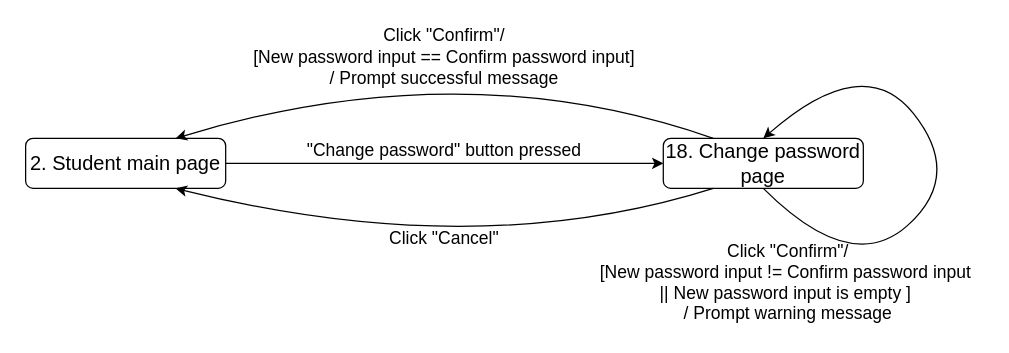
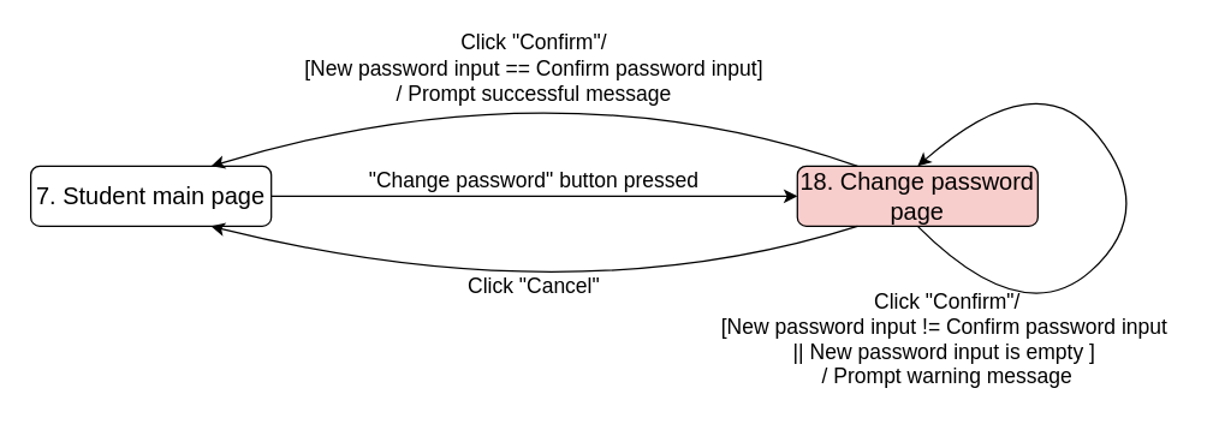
  <mxCell id="0" />
  <mxCell id="1" parent="0" />
  <mxCell id="2" style="edgeStyle=orthogonalEdgeStyle;rounded=0;orthogonalLoop=1;jettySize=auto;html=1;exitX=1;exitY=0.5;exitDx=0;exitDy=0;entryX=0;entryY=0.5;entryDx=0;entryDy=0;" parent="1" source="3" target="4" edge="1"><mxGeometry relative="1" as="geometry" /></mxCell>
- <mxCell id="3" value="&lt;font style=&quot;font-size: 16px&quot;&gt;2. Student main page&lt;/font&gt;" style="rounded=1;whiteSpace=wrap;html=1;" parent="1" vertex="1"><mxGeometry x="20" y="110" width="160" height="40" as="geometry" /></mxCell>
- <mxCell id="4" value="&lt;font style=&quot;font-size: 16px&quot;&gt;18. Change password page&lt;/font&gt;" style="rounded=1;whiteSpace=wrap;html=1;" parent="1" vertex="1"><mxGeometry x="530" y="110" width="160" height="40" as="geometry" /></mxCell>
+ <mxCell id="3" value="&lt;font style=&quot;font-size: 16px&quot;&gt;7. Student main page&lt;/font&gt;" style="rounded=1;whiteSpace=wrap;html=1;" parent="1" vertex="1"><mxGeometry x="20" y="110" width="160" height="40" as="geometry" /></mxCell>
+ <mxCell id="4" value="&lt;font style=&quot;font-size: 16px&quot;&gt;18. Change password page&lt;/font&gt;" style="rounded=1;whiteSpace=wrap;html=1;fillColor=#f8cecc;" parent="1" vertex="1"><mxGeometry x="530" y="110" width="160" height="40" as="geometry" /></mxCell>
  <mxCell id="5" value="" style="endArrow=classic;html=1;exitX=0.5;exitY=1;exitDx=0;exitDy=0;curved=1;entryX=0.5;entryY=0;entryDx=0;entryDy=0;" parent="1" source="4" target="4" edge="1"><mxGeometry width="50" height="50" relative="1" as="geometry"><mxPoint x="620" y="230" as="sourcePoint" /><mxPoint x="630" y="100" as="targetPoint" /><Array as="points"><mxPoint x="680" y="220" /><mxPoint x="770" y="140" /><mxPoint x="690" y="40" /></Array></mxGeometry></mxCell>
  <mxCell id="6" value="" style="endArrow=classic;html=1;exitX=0.25;exitY=1;exitDx=0;exitDy=0;curved=1;entryX=0.75;entryY=1;entryDx=0;entryDy=0;" parent="1" source="4" target="3" edge="1"><mxGeometry width="50" height="50" relative="1" as="geometry"><mxPoint x="290" y="170" as="sourcePoint" /><mxPoint x="160" y="210" as="targetPoint" /><Array as="points"><mxPoint x="380" y="210" /></Array></mxGeometry></mxCell>
  <mxCell id="7" value="&lt;font style=&quot;font-size: 14px&quot;&gt;&quot;Change password&quot; button pressed&lt;/font&gt;" style="text;html=1;strokeColor=none;fillColor=none;align=center;verticalAlign=middle;whiteSpace=wrap;rounded=0;" parent="1" vertex="1"><mxGeometry x="235" y="110" width="240" height="20" as="geometry" /></mxCell>
  <mxCell id="8" value="" style="endArrow=classic;html=1;exitX=0.25;exitY=0;exitDx=0;exitDy=0;curved=1;entryX=0.75;entryY=0;entryDx=0;entryDy=0;" parent="1" source="4" target="3" edge="1"><mxGeometry width="50" height="50" relative="1" as="geometry"><mxPoint x="290" y="170" as="sourcePoint" /><mxPoint x="140" y="60" as="targetPoint" /><Array as="points"><mxPoint x="370" y="40" /></Array></mxGeometry></mxCell>
  <mxCell id="9" value="&lt;font style=&quot;font-size: 14px&quot;&gt;Click &quot;Confirm&quot;/&lt;br&gt;[New password input == Confirm password input]&lt;br&gt;/ Prompt successful message&lt;/font&gt;" style="text;html=1;strokeColor=none;fillColor=none;align=center;verticalAlign=middle;whiteSpace=wrap;rounded=0;" parent="1" vertex="1"><mxGeometry x="190" y="20" width="330" height="50" as="geometry" /></mxCell>
  <mxCell id="10" value="&lt;font style=&quot;font-size: 14px&quot;&gt;Click &quot;Confirm&quot;/&lt;br&gt;&lt;/font&gt;&lt;div style=&quot;text-align: left ; font-size: 14px&quot;&gt;&lt;span&gt;&lt;font style=&quot;font-size: 14px&quot;&gt;[New password input != Confirm password input&amp;nbsp;&lt;/font&gt;&lt;/span&gt;&lt;/div&gt;&lt;font style=&quot;font-size: 14px&quot;&gt;|| New password input is empty ]&amp;nbsp; &lt;br&gt;/ Prompt warning message&lt;/font&gt;" style="text;html=1;strokeColor=none;fillColor=none;align=center;verticalAlign=middle;whiteSpace=wrap;rounded=0;" parent="1" vertex="1"><mxGeometry x="475" y="190" width="310" height="70" as="geometry" /></mxCell>
  <mxCell id="11" value="&lt;font style=&quot;font-size: 14px&quot;&gt;Click &quot;Cancel&quot;&lt;/font&gt;" style="text;html=1;strokeColor=none;fillColor=none;align=center;verticalAlign=middle;whiteSpace=wrap;rounded=0;" parent="1" vertex="1"><mxGeometry x="281" y="180" width="148" height="20" as="geometry" /></mxCell>
